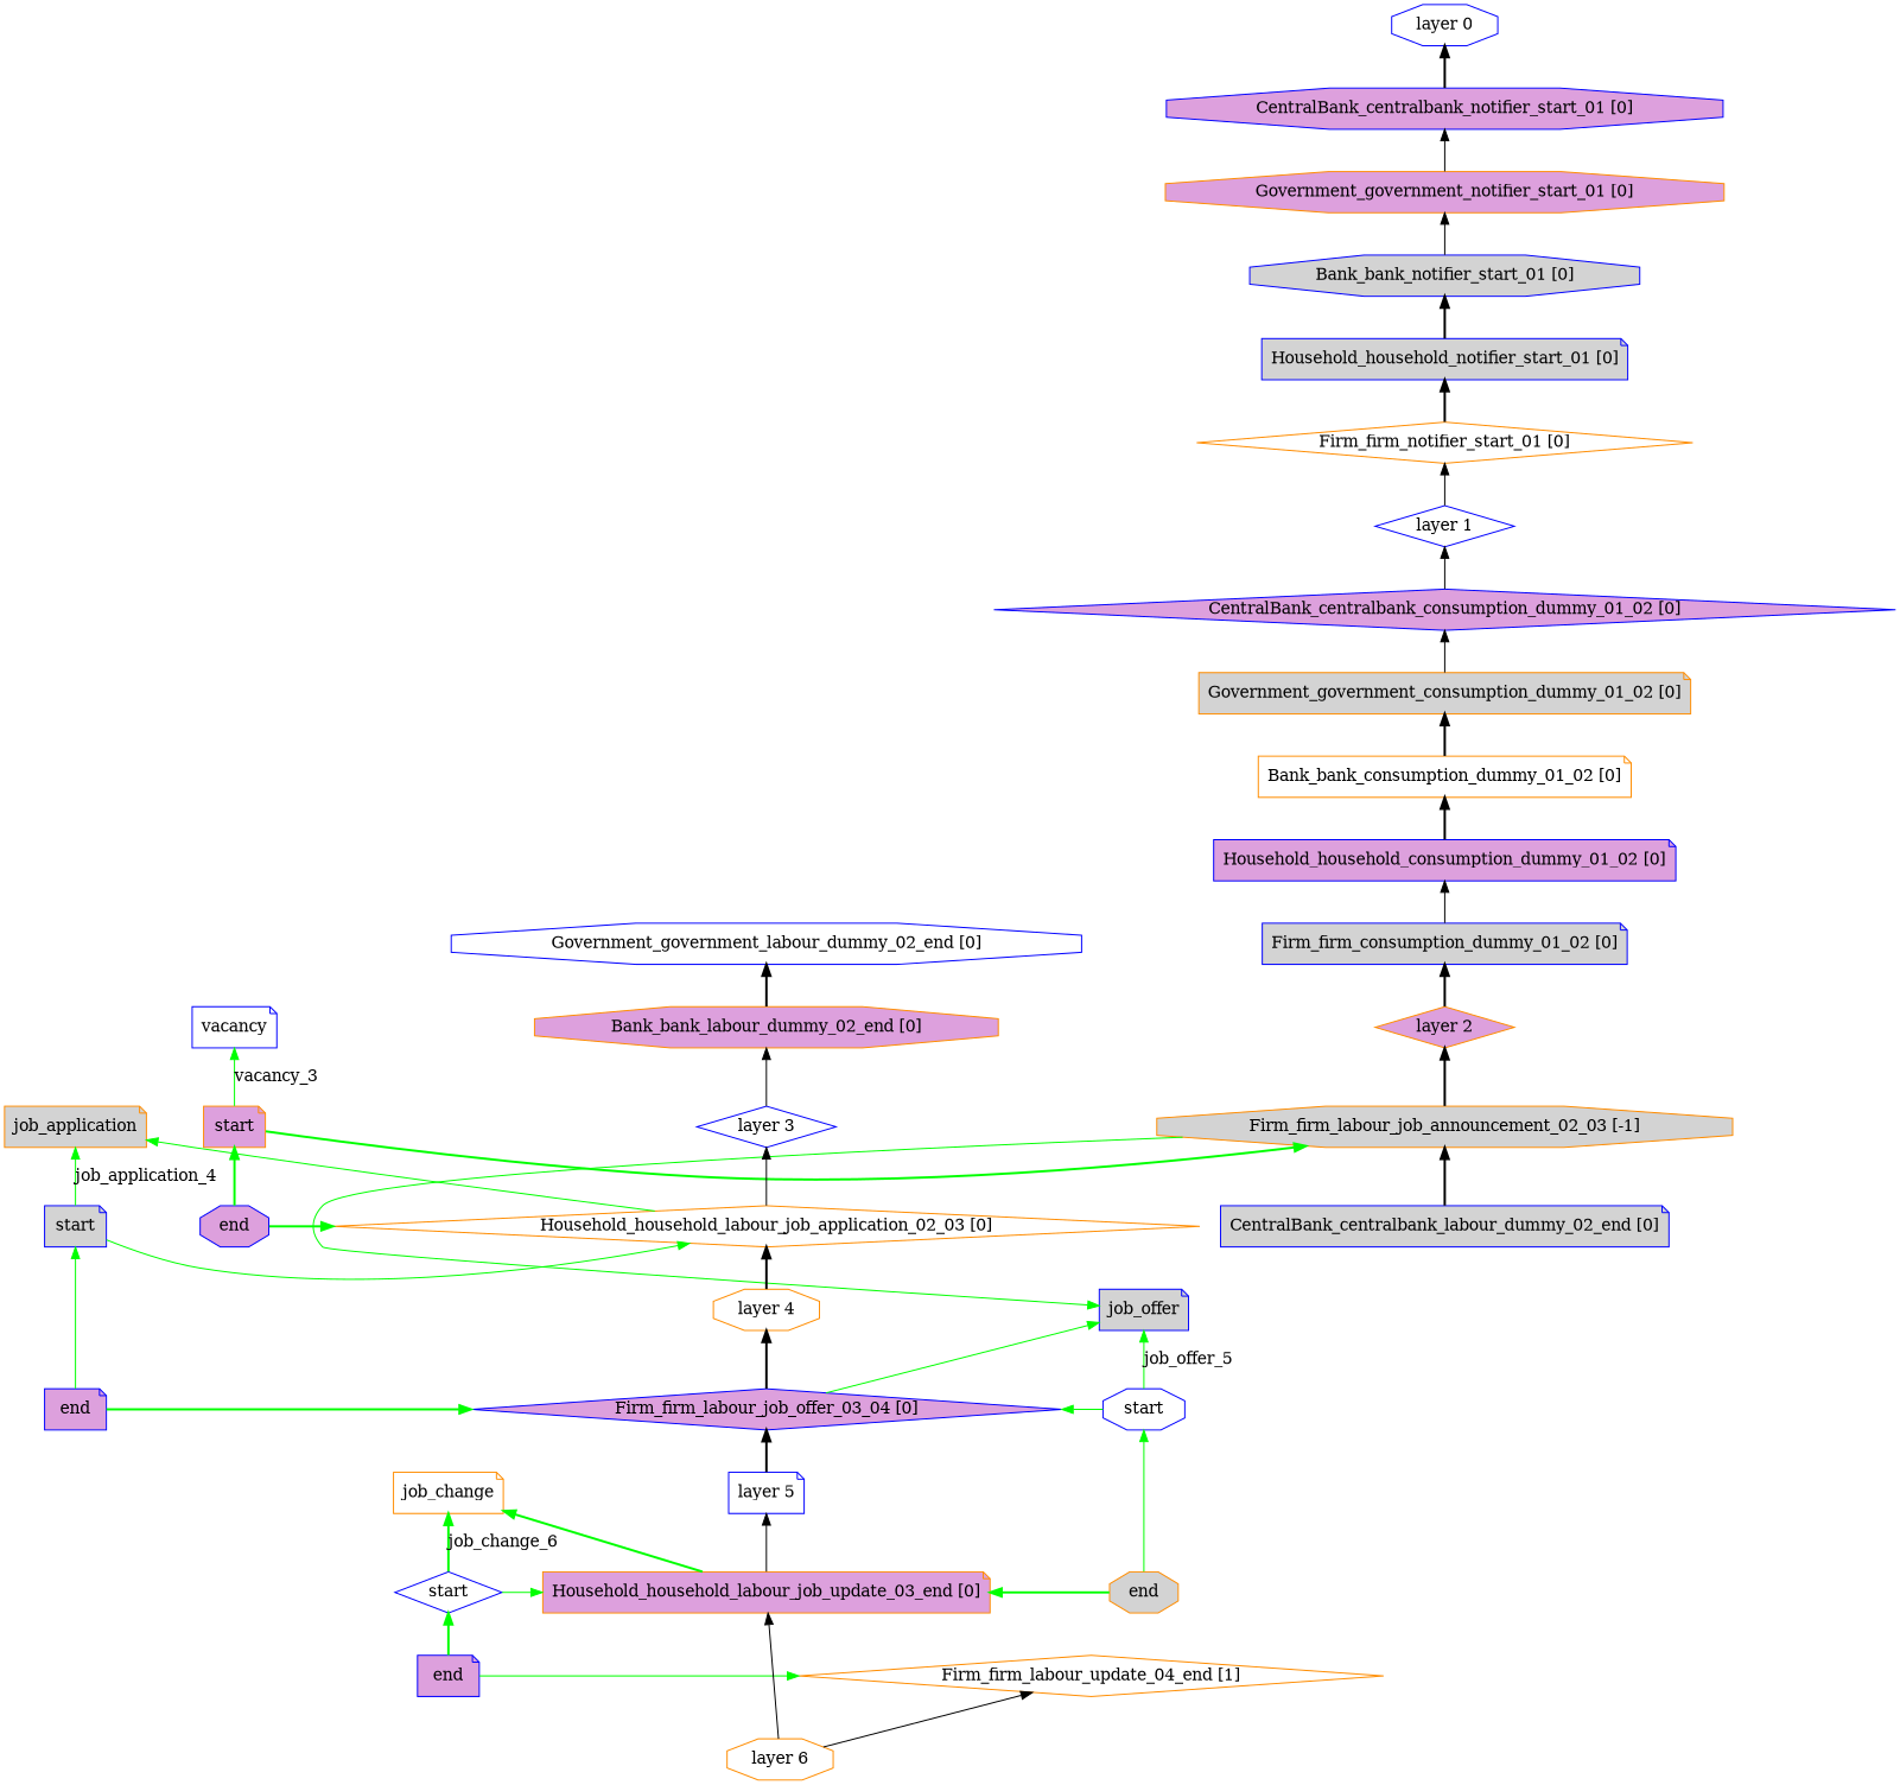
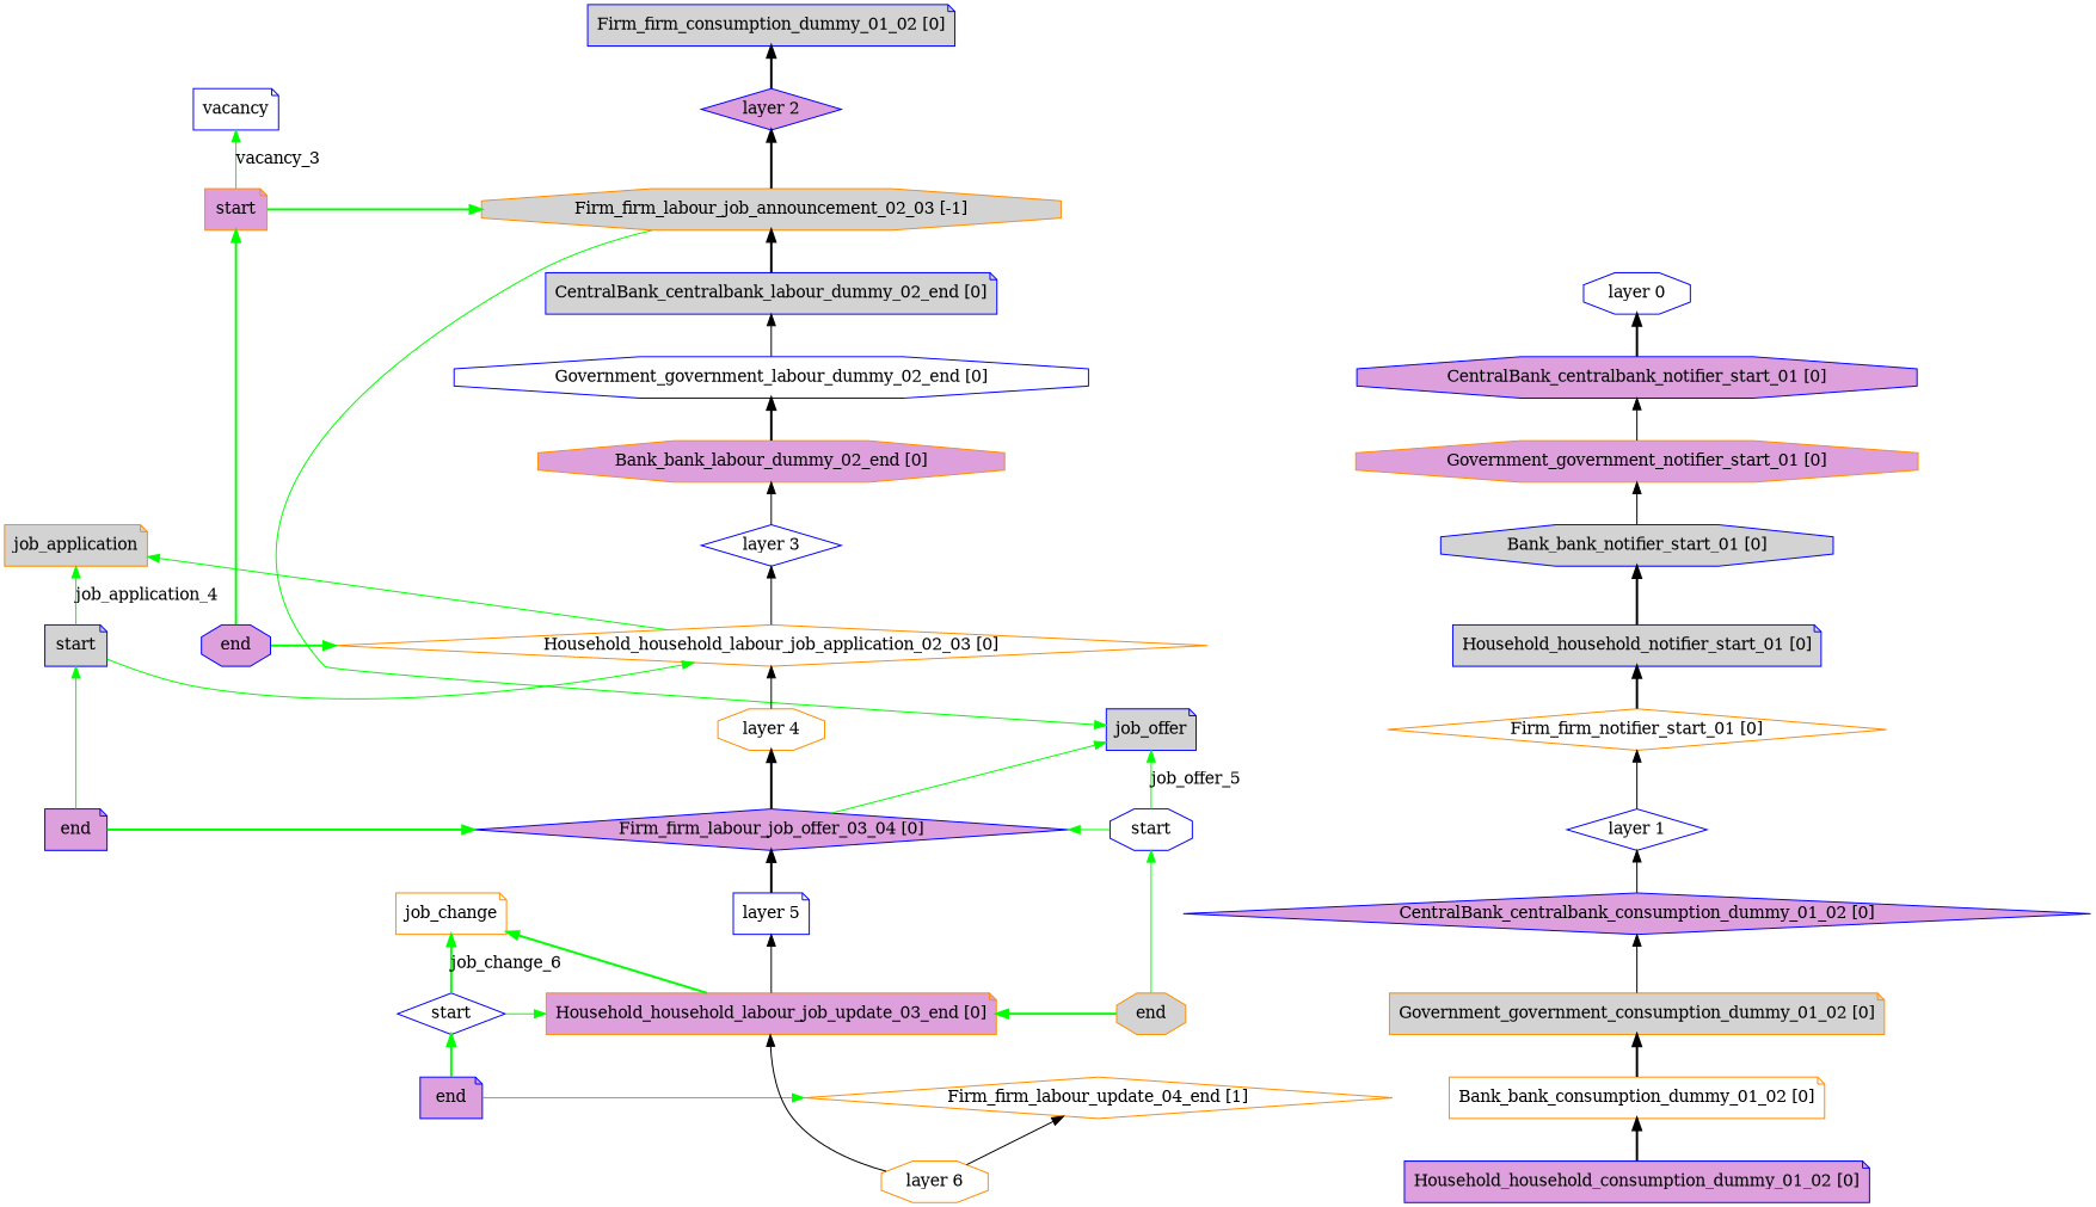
  digraph {
    rankdir=BT
    node [color=blue fillcolor=white shape=note style=filled]
    edge [style=solid]
    n1 [color=darkorange fillcolor=lightgrey label="Firm_firm_labour_job_announcement_02_03 [-1]" shape=octagon]
    n2 [color=darkorange fillcolor=plum label=start]
    n3 [color=darkorange label="Household_household_labour_job_application_02_03 [0]" shape=diamond]
    n4 [fillcolor=plum label=end shape=octagon]
    n5 [fillcolor=lightgrey label=start]
    n6 [fillcolor=plum label="Firm_firm_labour_job_offer_03_04 [0]" shape=diamond]
    n7 [fillcolor=plum label=end]
    n8 [label=start shape=octagon]
    n9 [color=darkorange fillcolor=plum label="Household_household_labour_job_update_03_end [0]"]
    n10 [color=darkorange fillcolor=lightgrey label=end shape=octagon]
    n11 [label=start shape=diamond]
    n12 [color=darkorange label="Firm_firm_labour_update_04_end [1]" shape=diamond]
    n13 [fillcolor=plum label=end]
-   n14 [color=darkorange fillcolor=plum label="layer 2" shape=diamond]
+   n14 [fillcolor=plum label="layer 2" shape=diamond]
    n15 [fillcolor=lightgrey label=job_offer]
    n16 [label=vacancy]
    n17 [label="layer 3" shape=diamond]
    n18 [color=darkorange fillcolor=lightgrey label=job_application]
    n19 [color=darkorange label="layer 4" shape=octagon]
    n20 [label="layer 5"]
    n21 [color=darkorange label=job_change]
    n22 [label="layer 0" shape=octagon]
    n23 [fillcolor=plum label="CentralBank_centralbank_notifier_start_01 [0]" shape=octagon]
    n24 [color=darkorange fillcolor=plum label="Government_government_notifier_start_01 [0]" shape=octagon]
    n25 [fillcolor=lightgrey label="Bank_bank_notifier_start_01 [0]" shape=octagon]
    n26 [fillcolor=lightgrey label="Household_household_notifier_start_01 [0]"]
    n27 [color=darkorange label="Firm_firm_notifier_start_01 [0]" shape=diamond]
    n28 [label="layer 1" shape=diamond]
    n29 [fillcolor=plum label="CentralBank_centralbank_consumption_dummy_01_02 [0]" shape=diamond]
    n30 [color=darkorange fillcolor=lightgrey label="Government_government_consumption_dummy_01_02 [0]"]
    n31 [color=darkorange label="Bank_bank_consumption_dummy_01_02 [0]"]
    n32 [fillcolor=plum label="Household_household_consumption_dummy_01_02 [0]"]
    n33 [fillcolor=lightgrey label="Firm_firm_consumption_dummy_01_02 [0]"]
    n34 [fillcolor=lightgrey label="CentralBank_centralbank_labour_dummy_02_end [0]"]
    n35 [label="Government_government_labour_dummy_02_end [0]" shape=octagon]
    n36 [color=darkorange fillcolor=plum label="Bank_bank_labour_dummy_02_end [0]" shape=octagon]
    n37 [color=darkorange label="layer 6" shape=octagon]
    subgraph sub_1 {
      rank=same
      n1
      n2
    }
    subgraph sub_2 {
      rank=same
      n3
      n4
    }
    subgraph sub_3 {
      rank=same
      n3
      n5
    }
    subgraph sub_4 {
      rank=same
      n6
      n7
    }
    subgraph sub_5 {
      rank=same
      n6
      n8
    }
    subgraph sub_6 {
      rank=same
      n9
      n10
    }
    subgraph sub_7 {
      rank=same
      n9
      n11
    }
    subgraph sub_8 {
      rank=same
      n12
      n13
    }
    n1 -> n14 [style=bold]
    n1 -> n15 [color="#00ff00" constraint=false]
    n2 -> n1 [color="#00ff00" constraint=false style=bold]
    n2 -> n16 [color="#00ff00" label=vacancy_3]
    n3 -> n17
    n3 -> n18 [color="#00ff00" constraint=false]
    n4 -> n2 [color="#00ff00" style=bold]
    n4 -> n3 [color="#00ff00" constraint=false style=bold]
    n5 -> n3 [color="#00ff00" constraint=false]
    n5 -> n18 [color="#00ff00" label=job_application_4]
    n6 -> n15 [color="#00ff00" constraint=false]
    n6 -> n19 [style=bold]
    n7 -> n5 [color="#00ff00"]
    n7 -> n6 [color="#00ff00" constraint=false style=bold]
    n8 -> n6 [color="#00ff00" constraint=false]
    n8 -> n15 [color="#00ff00" label=job_offer_5]
    n9 -> n20
    n9 -> n21 [color="#00ff00" constraint=false style=bold]
    n10 -> n8 [color="#00ff00"]
    n10 -> n9 [color="#00ff00" constraint=false style=bold]
    n11 -> n9 [color="#00ff00" constraint=false]
    n11 -> n21 [color="#00ff00" label=job_change_6 style=bold]
    n13 -> n11 [color="#00ff00" style=bold]
    n13 -> n12 [color="#00ff00" constraint=false]
    n14 -> n33 [style=bold]
    n17 -> n36
-   n19 -> n3 [style=bold]
+   n19 -> n3
    n20 -> n6 [style=bold]
    n23 -> n22 [style=bold]
    n24 -> n23
    n25 -> n24
    n26 -> n25 [style=bold]
    n27 -> n26 [style=bold]
    n28 -> n27
    n29 -> n28
    n30 -> n29
    n31 -> n30 [style=bold]
    n32 -> n31 [style=bold]
-   n33 -> n32
    n34 -> n1 [style=bold]
+   n35 -> n34
    n36 -> n35 [style=bold]
    n37 -> n9
    n37 -> n12
  }
